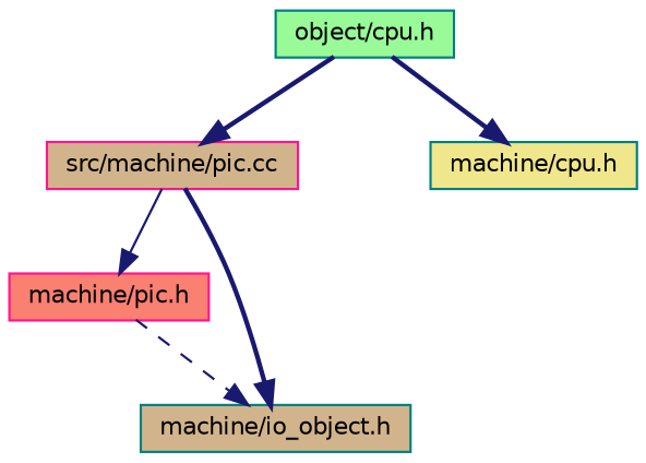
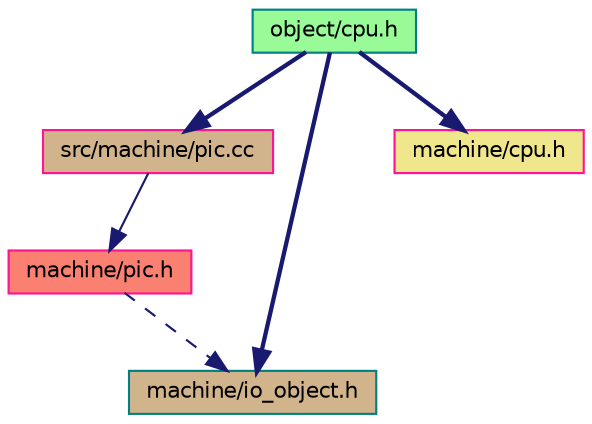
  digraph {
    node [color=teal fillcolor=tan fontname=Helvetica fontsize=10 shape=record style=filled]
    edge [color=midnightblue fontname=Helvetica fontsize=10 labelfontname=Helvetica labelfontsize=10 style=bold]
    n1 [color=deeppink fontcolor=black height=0.2 label="src/machine/pic.cc" width=0.4]
    n2 [color=deeppink fillcolor=salmon height=0.2 label="machine/pic.h" width=0.4]
    n3 [height=0.2 label="machine/io_object.h" width=0.4]
    n4 [fillcolor=palegreen height=0.2 label="object/cpu.h" width=0.4]
-   n5 [fillcolor=khaki height=0.2 label="machine/cpu.h" width=0.4]
+   n5 [color=deeppink fillcolor=khaki height=0.2 label="machine/cpu.h" width=0.4]
    n1 -> n2 [style=solid]
-   n1 -> n3
+   n4 -> n3
    n2 -> n3 [style=dashed]
    n4 -> n1
    n4 -> n5
  }
